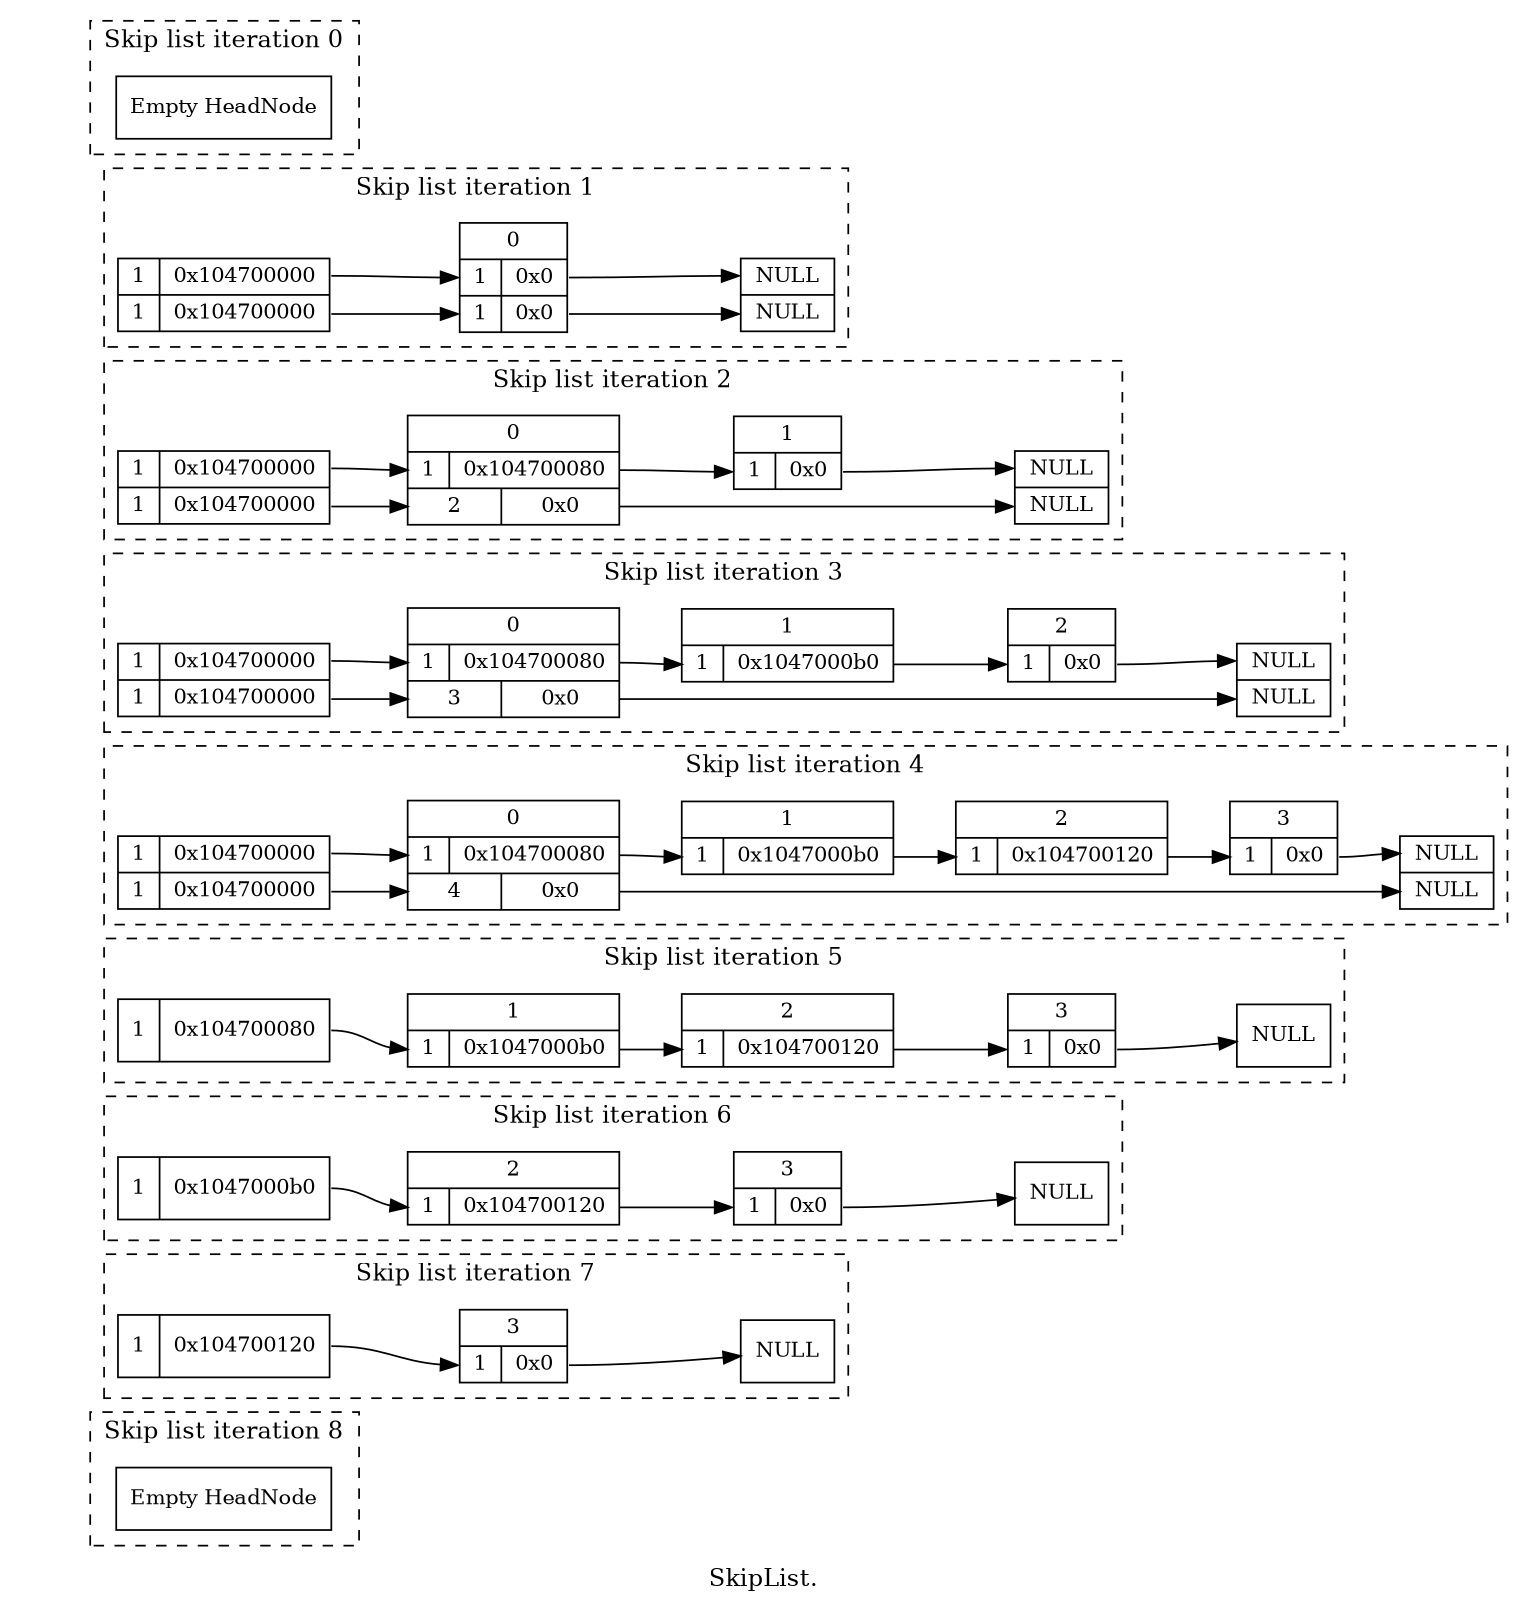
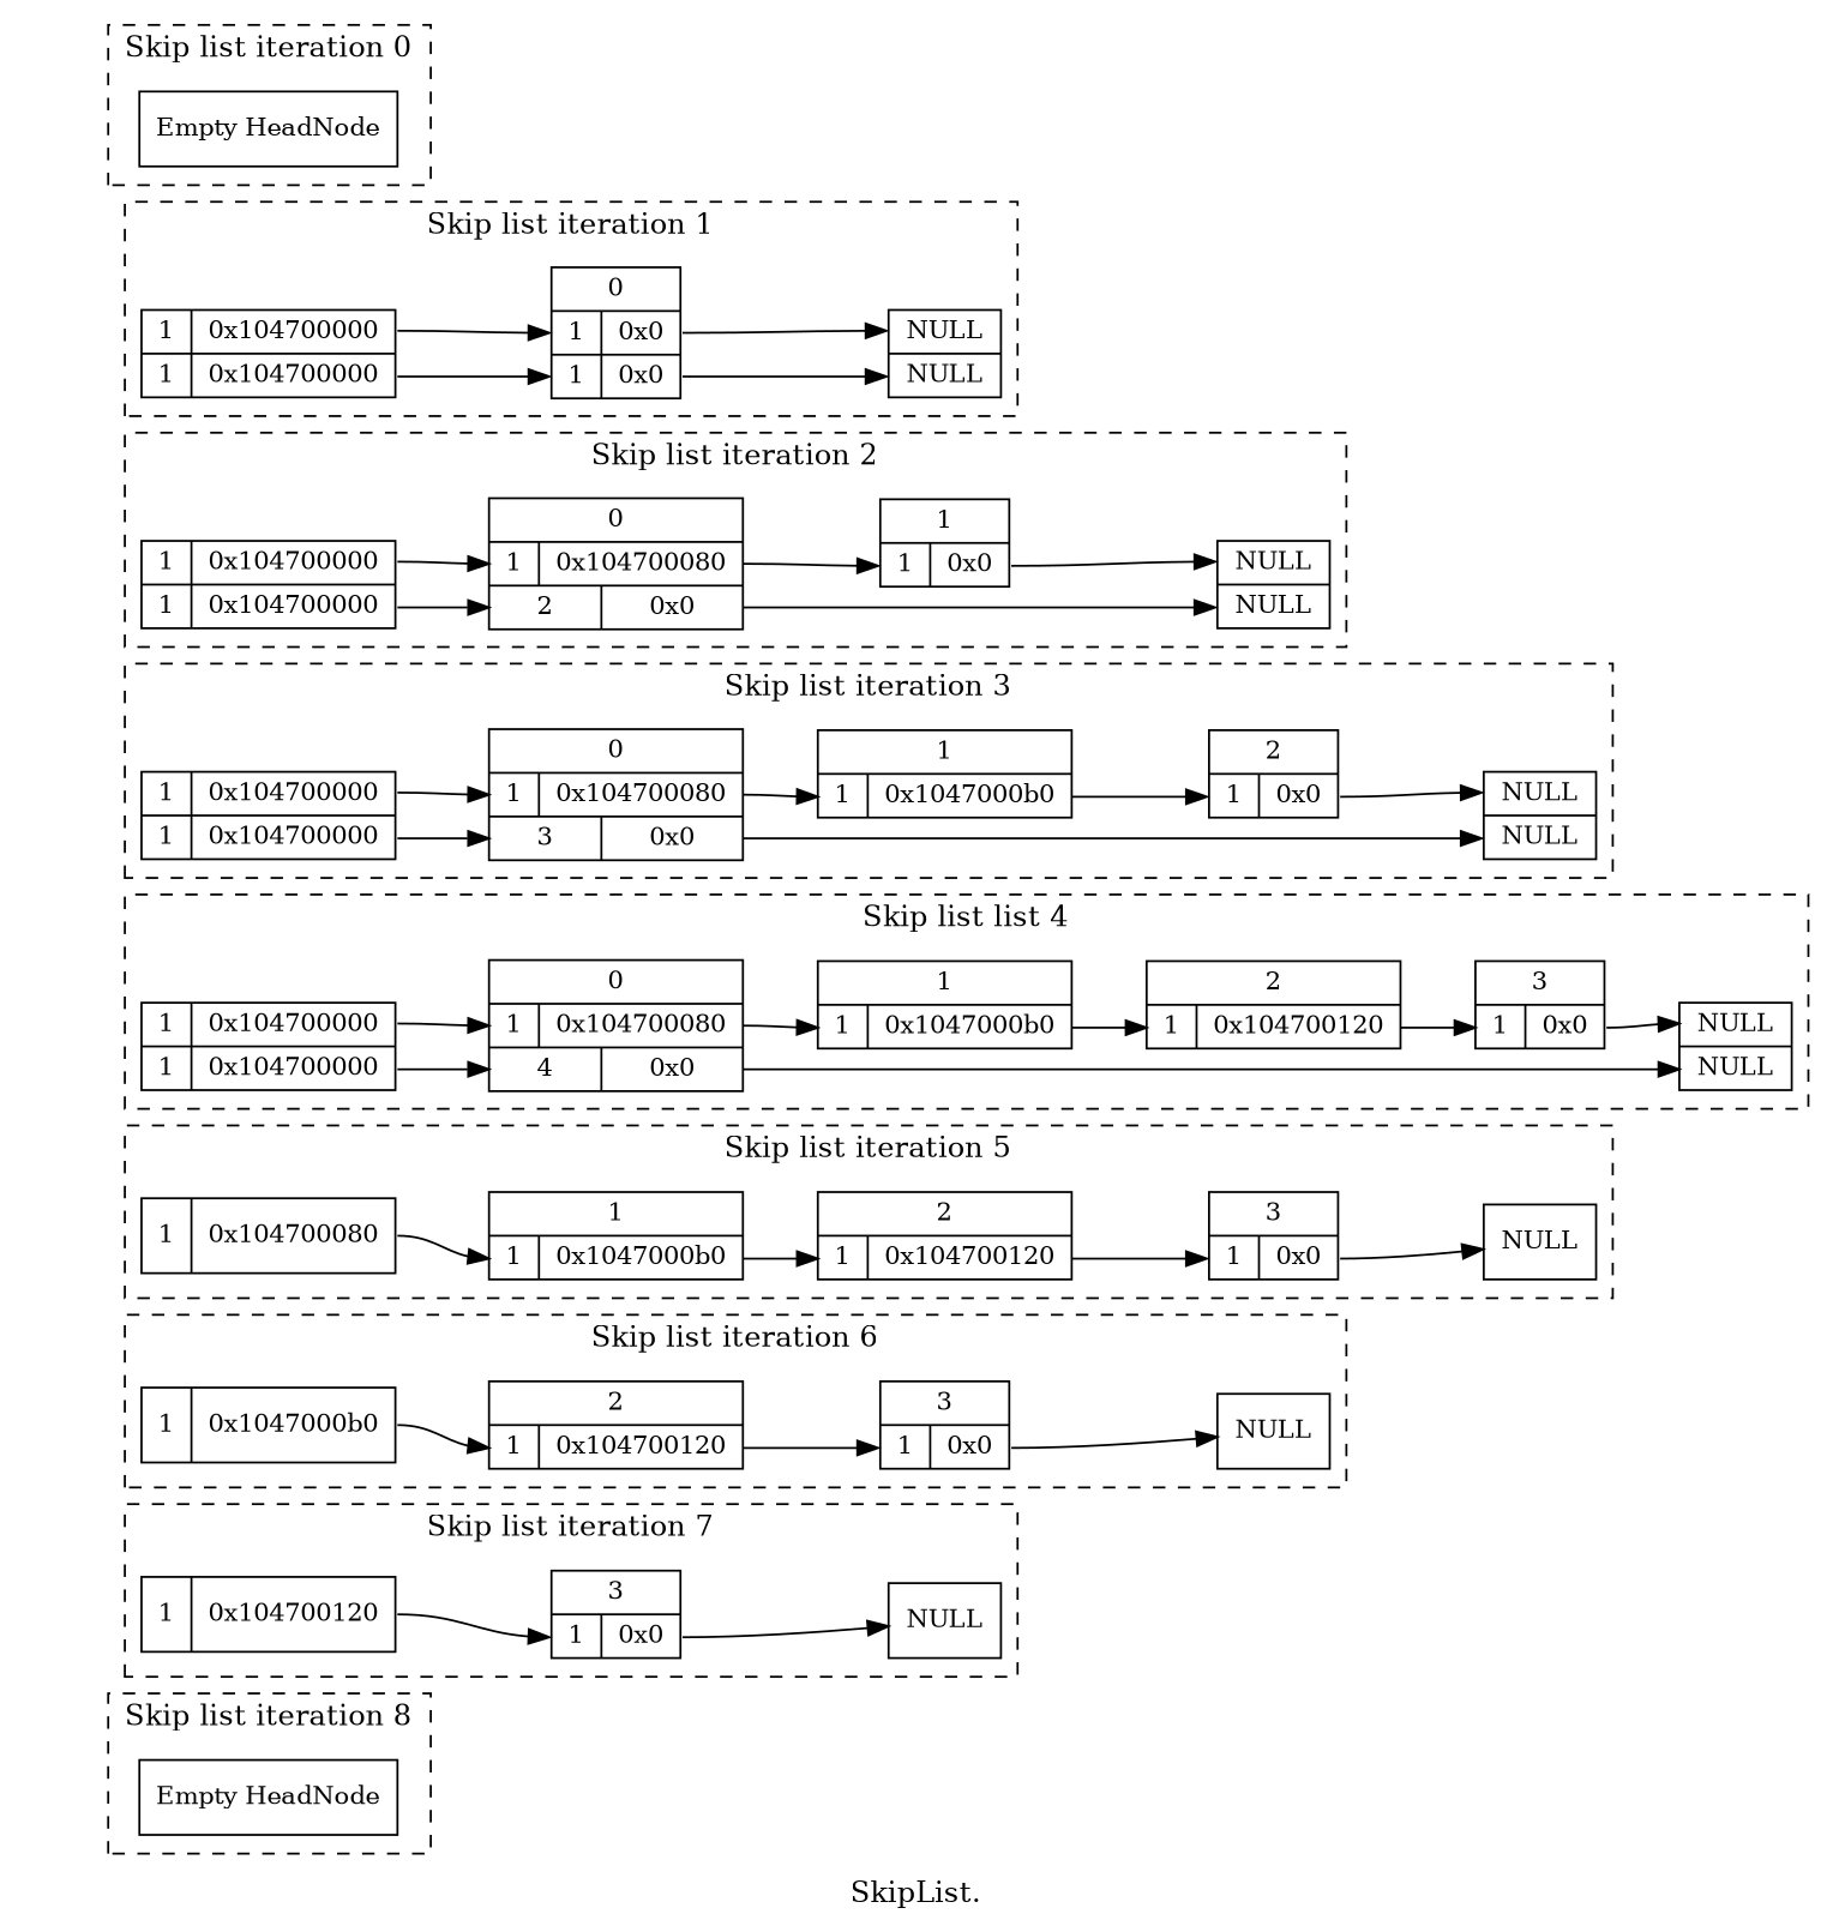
  digraph {
    label="SkipList."
    rankdir=LR
    node [fontsize=12 shape=record]
    edge [headport=w1 tailport=f1]
    n1 [label="{ 1 | <f0> 0x104700000} | { 1 | <f1> 0x104700000}"]
    n2 [label="<f0> 0 | { <w1> 1 | <f1> 0x0 } | { <w2> 1 | <f2> 0x0 }"]
    n3 [label="<w1> NULL | <w2> NULL"]
    n4 [label="Empty HeadNode"]
    n5 [label="{ 1 | <f0> 0x104700000} | { 1 | <f1> 0x104700000}"]
    n6 [label="<f0> 0 | { <w1> 1 | <f1> 0x104700080 } | { <w2> 2 | <f2> 0x0 }"]
    n7 [label="<w1> NULL | <w2> NULL"]
    n8 [label="<f0> 1 | { <w1> 1 | <f1> 0x0 }"]
    n9 [label="{ 1 | <f0> 0x104700000} | { 1 | <f1> 0x104700000}"]
    n10 [label="<f0> 0 | { <w1> 1 | <f1> 0x104700080 } | { <w2> 3 | <f2> 0x0 }"]
    n11 [label="<w1> NULL | <w2> NULL"]
    n12 [label="<f0> 1 | { <w1> 1 | <f1> 0x1047000b0 }"]
    n13 [label="<f0> 2 | { <w1> 1 | <f1> 0x0 }"]
    n14 [label="{ 1 | <f0> 0x104700000} | { 1 | <f1> 0x104700000}"]
    n15 [label="<f0> 0 | { <w1> 1 | <f1> 0x104700080 } | { <w2> 4 | <f2> 0x0 }"]
    n16 [label="<w1> NULL | <w2> NULL"]
    n17 [label="<f0> 1 | { <w1> 1 | <f1> 0x1047000b0 }"]
    n18 [label="<f0> 2 | { <w1> 1 | <f1> 0x104700120 }"]
    n19 [label="<f0> 3 | { <w1> 1 | <f1> 0x0 }"]
    n20 [label="{ 1 | <f0> 0x104700080}"]
    n21 [label="<f0> 1 | { <w1> 1 | <f1> 0x1047000b0 }"]
    n22 [label="<w1> NULL"]
    n23 [label="<f0> 2 | { <w1> 1 | <f1> 0x104700120 }"]
    n24 [label="<f0> 3 | { <w1> 1 | <f1> 0x0 }"]
    n25 [label="{ 1 | <f0> 0x1047000b0}"]
    n26 [label="<f0> 2 | { <w1> 1 | <f1> 0x104700120 }"]
    n27 [label="<w1> NULL"]
    n28 [label="<f0> 3 | { <w1> 1 | <f1> 0x0 }"]
    n29 [label="{ 1 | <f0> 0x104700120}"]
    n30 [label="<f0> 3 | { <w1> 1 | <f1> 0x0 }"]
    n31 [label="<w1> NULL"]
    n32 [label="Empty HeadNode"]
    n33 [label="<f0> | <f1> | <f2> | <f3> | <f4> | <f5> | <f6> | <f7> | <f8> | " style=invis width=0.01]
    subgraph cluster_1 {
      label="Skip list iteration 1"
      style=dashed
      n1
      n2
      n3
    }
    subgraph cluster_2 {
      label="Skip list iteration 0"
      style=dashed
      n4
    }
    subgraph cluster_3 {
      label="Skip list iteration 2"
      style=dashed
      n5
      n6
      n7
      n8
    }
    subgraph cluster_4 {
      label="Skip list iteration 3"
      style=dashed
      n9
      n10
      n11
      n12
      n13
    }
    subgraph cluster_5 {
-     label="Skip list iteration 4"
+     label="Skip list list 4"
      style=dashed
      n14
      n15
      n16
      n17
      n18
      n19
    }
    subgraph cluster_6 {
      label="Skip list iteration 5"
      style=dashed
      n20
      n21
      n22
      n23
      n24
    }
    subgraph cluster_7 {
      label="Skip list iteration 6"
      style=dashed
      n25
      n26
      n27
      n28
    }
    subgraph cluster_8 {
      label="Skip list iteration 7"
      style=dashed
      n29
      n30
      n31
    }
    subgraph cluster_9 {
      label="Skip list iteration 8"
      style=dashed
      n32
    }
    n1 -> n2 [tailport=f0]
    n1 -> n2 [headport=w2]
    n2 -> n3
    n2 -> n3 [headport=w2 tailport=f2]
    n5 -> n6 [tailport=f0]
    n5 -> n6 [headport=w2]
    n6 -> n7 [headport=w2 tailport=f2]
    n6 -> n8
    n8 -> n7
    n9 -> n10 [tailport=f0]
    n9 -> n10 [headport=w2]
    n10 -> n11 [headport=w2 tailport=f2]
    n10 -> n12
    n12 -> n13
    n13 -> n11
    n14 -> n15 [tailport=f0]
    n14 -> n15 [headport=w2]
    n15 -> n16 [headport=w2 tailport=f2]
    n15 -> n17
    n17 -> n18
    n18 -> n19
    n19 -> n16
    n20 -> n21 [tailport=f0]
    n21 -> n23
    n23 -> n24
    n24 -> n22
    n25 -> n26 [tailport=f0]
    n26 -> n28
    n28 -> n27
    n29 -> n30 [tailport=f0]
    n30 -> n31
    n33 -> n1 [style=invis headport=""]
    n33 -> n4 [style=invis tailport=f0 headport=""]
    n33 -> n5 [style=invis tailport=f2 headport=""]
    n33 -> n9 [style=invis tailport=f3 headport=""]
    n33 -> n14 [style=invis tailport=f4 headport=""]
    n33 -> n20 [style=invis tailport=f5 headport=""]
    n33 -> n25 [style=invis tailport=f6 headport=""]
    n33 -> n29 [style=invis tailport=f7 headport=""]
    n33 -> n32 [style=invis tailport=f8 headport=""]
  }
